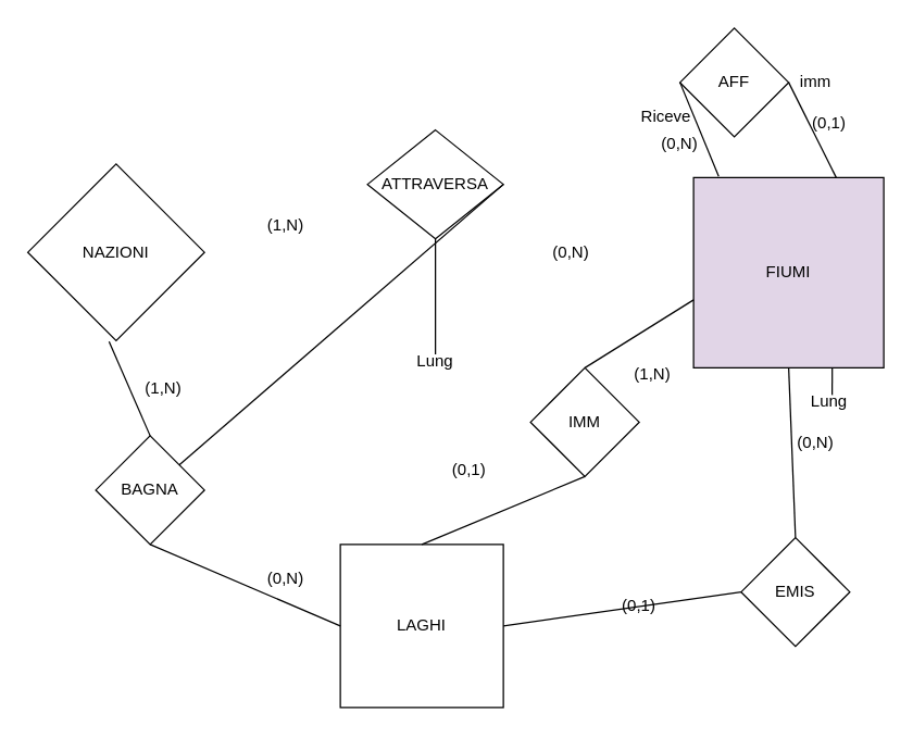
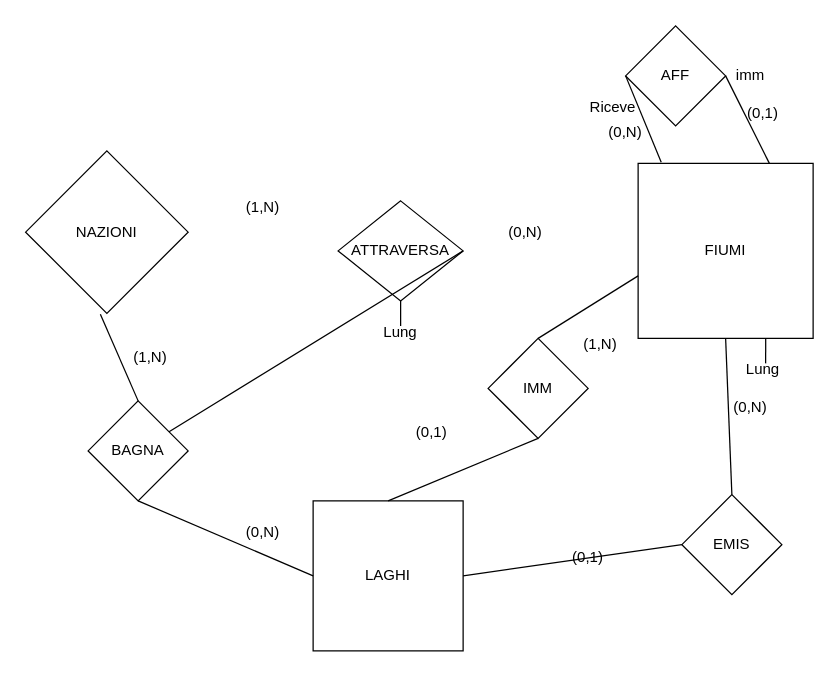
  <mxCell id="0" />
  <mxCell id="1" parent="0" />
  <mxCell id="2" value="NAZIONI" style="rhombus;whiteSpace=wrap;html=1;aspect=fixed;" vertex="1" parent="1"><mxGeometry x="20" y="120" width="130" height="130" as="geometry" /></mxCell>
- <mxCell id="3" value="FIUMI" style="whiteSpace=wrap;html=1;aspect=fixed;fillColor=#e1d5e7;" vertex="1" parent="1"><mxGeometry x="510" y="130" width="140" height="140" as="geometry" /></mxCell>
+ <mxCell id="3" value="FIUMI" style="whiteSpace=wrap;html=1;aspect=fixed;" vertex="1" parent="1"><mxGeometry x="510" y="130" width="140" height="140" as="geometry" /></mxCell>
  <mxCell id="4" value="LAGHI" style="whiteSpace=wrap;html=1;aspect=fixed;" vertex="1" parent="1"><mxGeometry x="250" y="400" width="120" height="120" as="geometry" /></mxCell>
- <mxCell id="5" value="ATTRAVERSA" style="rhombus;whiteSpace=wrap;html=1;" vertex="1" parent="1"><mxGeometry x="270" y="95" width="100" height="80" as="geometry" /></mxCell>
+ <mxCell id="5" value="ATTRAVERSA" style="rhombus;whiteSpace=wrap;html=1;" vertex="1" parent="1"><mxGeometry x="270" y="160" width="100" height="80" as="geometry" /></mxCell>
  <mxCell id="6" value="" style="endArrow=none;html=1;rounded=0;exitX=1;exitY=0.5;exitDx=0;exitDy=0;" edge="1" parent="1" source="5" target="9"><mxGeometry width="50" height="50" relative="1" as="geometry"><mxPoint x="490" y="380" as="sourcePoint" /><mxPoint x="540" y="330" as="targetPoint" /></mxGeometry></mxCell>
  <mxCell id="7" value="(1,N)" style="text;html=1;strokeColor=none;fillColor=none;align=center;verticalAlign=middle;whiteSpace=wrap;rounded=0;" vertex="1" parent="1"><mxGeometry x="180" y="150" width="60" height="30" as="geometry" /></mxCell>
  <mxCell id="8" value="(0,N)" style="text;html=1;strokeColor=none;fillColor=none;align=center;verticalAlign=middle;whiteSpace=wrap;rounded=0;" vertex="1" parent="1"><mxGeometry x="390" y="170" width="60" height="30" as="geometry" /></mxCell>
  <mxCell id="9" value="BAGNA" style="rhombus;whiteSpace=wrap;html=1;" vertex="1" parent="1"><mxGeometry x="70" y="320" width="80" height="80" as="geometry" /></mxCell>
  <mxCell id="10" value="" style="endArrow=none;html=1;rounded=0;exitX=0.46;exitY=1.005;exitDx=0;exitDy=0;exitPerimeter=0;entryX=0.5;entryY=0;entryDx=0;entryDy=0;" edge="1" parent="1" source="2" target="9"><mxGeometry width="50" height="50" relative="1" as="geometry"><mxPoint x="310" y="310" as="sourcePoint" /><mxPoint x="360" y="260" as="targetPoint" /></mxGeometry></mxCell>
  <mxCell id="11" value="" style="endArrow=none;html=1;rounded=0;exitX=0.5;exitY=1;exitDx=0;exitDy=0;entryX=0;entryY=0.5;entryDx=0;entryDy=0;" edge="1" parent="1" source="9" target="4"><mxGeometry width="50" height="50" relative="1" as="geometry"><mxPoint x="310" y="310" as="sourcePoint" /><mxPoint x="360" y="260" as="targetPoint" /></mxGeometry></mxCell>
  <mxCell id="12" value="(0,N)" style="text;html=1;strokeColor=none;fillColor=none;align=center;verticalAlign=middle;whiteSpace=wrap;rounded=0;" vertex="1" parent="1"><mxGeometry x="180" y="410" width="60" height="30" as="geometry" /></mxCell>
  <mxCell id="13" value="(1,N)" style="text;html=1;strokeColor=none;fillColor=none;align=center;verticalAlign=middle;whiteSpace=wrap;rounded=0;" vertex="1" parent="1"><mxGeometry x="90" y="270" width="60" height="30" as="geometry" /></mxCell>
  <mxCell id="14" value="IMM" style="rhombus;whiteSpace=wrap;html=1;" vertex="1" parent="1"><mxGeometry x="390" y="270" width="80" height="80" as="geometry" /></mxCell>
  <mxCell id="15" value="" style="endArrow=none;html=1;rounded=0;exitX=0.5;exitY=0;exitDx=0;exitDy=0;entryX=0.5;entryY=1;entryDx=0;entryDy=0;" edge="1" parent="1" source="4" target="14"><mxGeometry width="50" height="50" relative="1" as="geometry"><mxPoint x="310" y="370" as="sourcePoint" /><mxPoint x="360" y="320" as="targetPoint" /></mxGeometry></mxCell>
  <mxCell id="16" value="" style="endArrow=none;html=1;rounded=0;entryX=0;entryY=0.643;entryDx=0;entryDy=0;entryPerimeter=0;exitX=0.5;exitY=0;exitDx=0;exitDy=0;" edge="1" parent="1" source="14" target="3"><mxGeometry width="50" height="50" relative="1" as="geometry"><mxPoint x="310" y="370" as="sourcePoint" /><mxPoint x="360" y="320" as="targetPoint" /></mxGeometry></mxCell>
  <mxCell id="17" value="EMIS" style="rhombus;whiteSpace=wrap;html=1;" vertex="1" parent="1"><mxGeometry x="545" y="395" width="80" height="80" as="geometry" /></mxCell>
  <mxCell id="18" value="" style="endArrow=none;html=1;rounded=0;exitX=1;exitY=0.5;exitDx=0;exitDy=0;entryX=0;entryY=0.5;entryDx=0;entryDy=0;" edge="1" parent="1" source="4" target="17"><mxGeometry width="50" height="50" relative="1" as="geometry"><mxPoint x="310" y="370" as="sourcePoint" /><mxPoint x="360" y="320" as="targetPoint" /></mxGeometry></mxCell>
  <mxCell id="19" value="" style="endArrow=none;html=1;rounded=0;exitX=0.5;exitY=0;exitDx=0;exitDy=0;entryX=0.5;entryY=1;entryDx=0;entryDy=0;" edge="1" parent="1" source="17" target="3"><mxGeometry width="50" height="50" relative="1" as="geometry"><mxPoint x="310" y="370" as="sourcePoint" /><mxPoint x="360" y="320" as="targetPoint" /></mxGeometry></mxCell>
  <mxCell id="20" value="(0,1)" style="text;html=1;strokeColor=none;fillColor=none;align=center;verticalAlign=middle;whiteSpace=wrap;rounded=0;" vertex="1" parent="1"><mxGeometry x="440" y="430" width="60" height="30" as="geometry" /></mxCell>
  <mxCell id="21" value="(0,N)" style="text;html=1;strokeColor=none;fillColor=none;align=center;verticalAlign=middle;whiteSpace=wrap;rounded=0;" vertex="1" parent="1"><mxGeometry x="570" y="310" width="60" height="30" as="geometry" /></mxCell>
  <mxCell id="22" value="(0,1)" style="text;html=1;strokeColor=none;fillColor=none;align=center;verticalAlign=middle;whiteSpace=wrap;rounded=0;" vertex="1" parent="1"><mxGeometry x="315" y="330" width="60" height="30" as="geometry" /></mxCell>
  <mxCell id="23" value="(1,N)" style="text;html=1;strokeColor=none;fillColor=none;align=center;verticalAlign=middle;whiteSpace=wrap;rounded=0;" vertex="1" parent="1"><mxGeometry x="450" y="260" width="60" height="30" as="geometry" /></mxCell>
  <mxCell id="24" value="" style="endArrow=none;html=1;rounded=0;exitX=0.5;exitY=1;exitDx=0;exitDy=0;" edge="1" parent="1" source="5"><mxGeometry width="50" height="50" relative="1" as="geometry"><mxPoint x="310" y="310" as="sourcePoint" /><mxPoint x="320" y="260" as="targetPoint" /></mxGeometry></mxCell>
  <mxCell id="25" value="Lung" style="text;html=1;strokeColor=none;fillColor=none;align=center;verticalAlign=middle;whiteSpace=wrap;rounded=0;" vertex="1" parent="1"><mxGeometry x="290" y="250" width="60" height="30" as="geometry" /></mxCell>
  <mxCell id="26" value="" style="endArrow=none;html=1;rounded=0;exitX=0.729;exitY=1;exitDx=0;exitDy=0;exitPerimeter=0;" edge="1" parent="1" source="3"><mxGeometry width="50" height="50" relative="1" as="geometry"><mxPoint x="310" y="310" as="sourcePoint" /><mxPoint x="612" y="290" as="targetPoint" /></mxGeometry></mxCell>
  <mxCell id="27" value="Lung" style="text;html=1;strokeColor=none;fillColor=none;align=center;verticalAlign=middle;whiteSpace=wrap;rounded=0;" vertex="1" parent="1"><mxGeometry x="580" y="280" width="60" height="30" as="geometry" /></mxCell>
  <mxCell id="28" value="AFF" style="rhombus;whiteSpace=wrap;html=1;" vertex="1" parent="1"><mxGeometry x="500" y="20" width="80" height="80" as="geometry" /></mxCell>
  <mxCell id="29" value="" style="endArrow=none;html=1;rounded=0;entryX=0;entryY=0.5;entryDx=0;entryDy=0;exitX=0.132;exitY=-0.007;exitDx=0;exitDy=0;exitPerimeter=0;" edge="1" parent="1" source="3" target="28"><mxGeometry width="50" height="50" relative="1" as="geometry"><mxPoint x="310" y="200" as="sourcePoint" /><mxPoint x="360" y="150" as="targetPoint" /></mxGeometry></mxCell>
  <mxCell id="30" value="" style="endArrow=none;html=1;rounded=0;entryX=1;entryY=0.5;entryDx=0;entryDy=0;exitX=0.75;exitY=0;exitDx=0;exitDy=0;" edge="1" parent="1" source="3" target="28"><mxGeometry width="50" height="50" relative="1" as="geometry"><mxPoint x="310" y="200" as="sourcePoint" /><mxPoint x="360" y="150" as="targetPoint" /></mxGeometry></mxCell>
  <mxCell id="31" value="imm" style="text;html=1;strokeColor=none;fillColor=none;align=center;verticalAlign=middle;whiteSpace=wrap;rounded=0;" vertex="1" parent="1"><mxGeometry x="570" y="45" width="60" height="30" as="geometry" /></mxCell>
  <mxCell id="32" value="Riceve" style="text;html=1;strokeColor=none;fillColor=none;align=center;verticalAlign=middle;whiteSpace=wrap;rounded=0;" vertex="1" parent="1"><mxGeometry x="460" y="70" width="60" height="30" as="geometry" /></mxCell>
  <mxCell id="33" value="(0,1)" style="text;html=1;strokeColor=none;fillColor=none;align=center;verticalAlign=middle;whiteSpace=wrap;rounded=0;" vertex="1" parent="1"><mxGeometry x="580" y="75" width="60" height="30" as="geometry" /></mxCell>
  <mxCell id="34" value="(0,N)" style="text;html=1;strokeColor=none;fillColor=none;align=center;verticalAlign=middle;whiteSpace=wrap;rounded=0;" vertex="1" parent="1"><mxGeometry x="470" y="90" width="60" height="30" as="geometry" /></mxCell>
